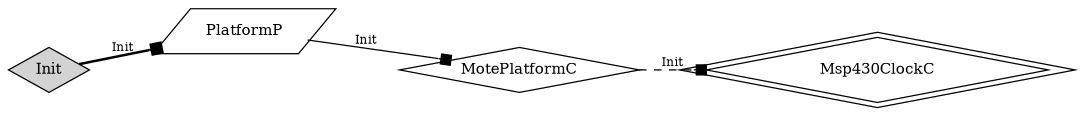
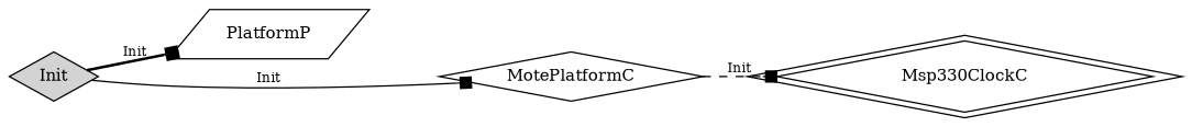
  digraph {
    rankdir=LR
    node [fontsize=12 shape=diamond]
    edge [arrowhead=box fontsize=10]
    n1 [label=Init style=filled]
    PlatformP [shape=parallelogram]
    MotePlatformC
-   Msp430ClockC [peripheries=2]
+   Msp430ClockC [peripheries=2 label=Msp330ClockC]
    n1 -> PlatformP [label=Init style=bold]
-   PlatformP -> MotePlatformC [label=Init style=solid]
+   n1 -> MotePlatformC [label=Init style=solid]
    MotePlatformC -> Msp430ClockC [label=Init style=dashed]
  }
